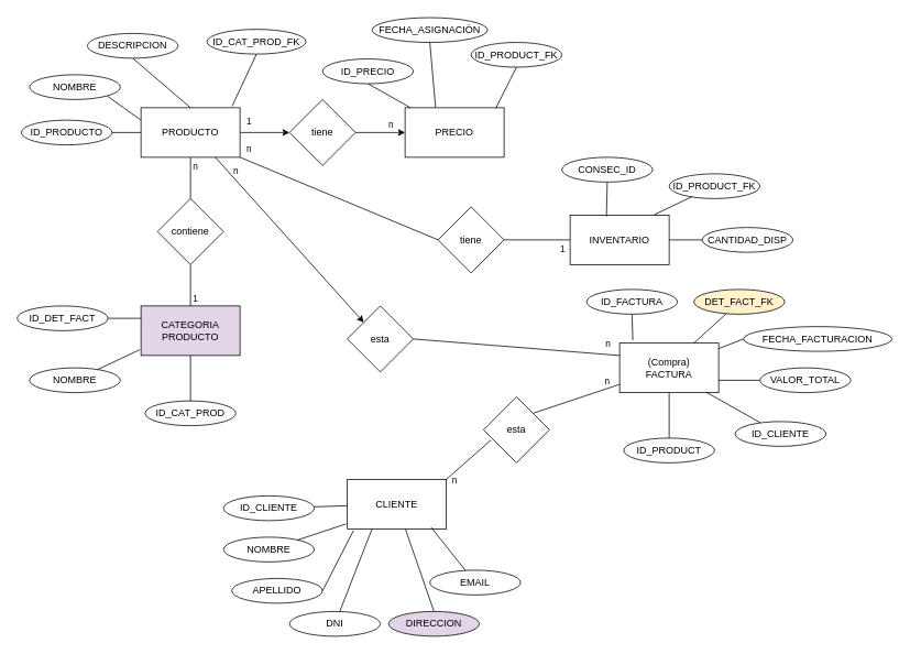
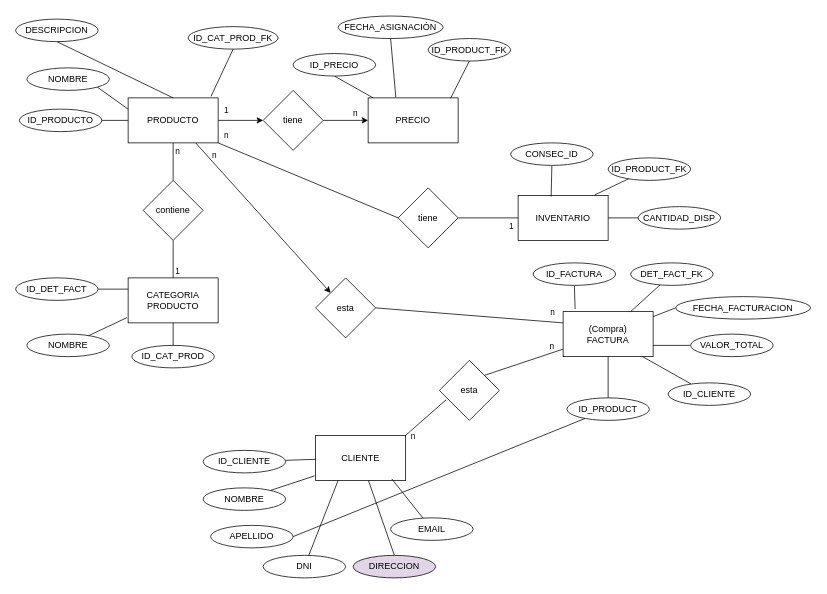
  <mxCell id="0" />
  <mxCell id="1" parent="0" />
  <mxCell id="2" style="edgeStyle=none;rounded=0;orthogonalLoop=1;jettySize=auto;html=1;exitX=0.5;exitY=1;exitDx=0;exitDy=0;entryX=0.5;entryY=0;entryDx=0;entryDy=0;endArrow=none;endFill=0;startArrow=none;startFill=0;" edge="1" parent="1" source="8" target="72"><mxGeometry relative="1" as="geometry" /></mxCell>
  <mxCell id="3" value="n" style="edgeLabel;html=1;align=center;verticalAlign=middle;resizable=0;points=[];" vertex="1" connectable="0" parent="2"><mxGeometry x="-0.12" y="2" relative="1" as="geometry"><mxPoint x="3" y="-12" as="offset" /></mxGeometry></mxCell>
  <mxCell id="4" style="edgeStyle=none;rounded=0;orthogonalLoop=1;jettySize=auto;html=1;exitX=1;exitY=0.5;exitDx=0;exitDy=0;entryX=0;entryY=0.5;entryDx=0;entryDy=0;" edge="1" parent="1" source="8" target="75"><mxGeometry relative="1" as="geometry" /></mxCell>
  <mxCell id="5" value="1" style="edgeLabel;html=1;align=center;verticalAlign=middle;resizable=0;points=[];" vertex="1" connectable="0" parent="4"><mxGeometry x="-0.017" y="-1" relative="1" as="geometry"><mxPoint x="-19" y="-16" as="offset" /></mxGeometry></mxCell>
  <mxCell id="6" style="edgeStyle=none;rounded=0;orthogonalLoop=1;jettySize=auto;html=1;exitX=1;exitY=1;exitDx=0;exitDy=0;entryX=0;entryY=0.5;entryDx=0;entryDy=0;endArrow=none;endFill=0;" edge="1" parent="1" source="8" target="76"><mxGeometry relative="1" as="geometry" /></mxCell>
  <mxCell id="7" value="n" style="edgeLabel;html=1;align=center;verticalAlign=middle;resizable=0;points=[];" vertex="1" connectable="0" parent="6"><mxGeometry x="0.051" y="2" relative="1" as="geometry"><mxPoint x="-117" y="-61" as="offset" /></mxGeometry></mxCell>
  <mxCell id="8" value="PRODUCTO" style="rounded=0;whiteSpace=wrap;html=1;strokeColor=default;" vertex="1" parent="1"><mxGeometry x="170" y="130" width="120" height="60" as="geometry" /></mxCell>
  <mxCell id="9" style="edgeStyle=none;rounded=0;orthogonalLoop=1;jettySize=auto;html=1;exitX=0;exitY=0.5;exitDx=0;exitDy=0;entryX=1;entryY=0.5;entryDx=0;entryDy=0;endArrow=none;endFill=0;" edge="1" parent="1" source="11" target="76"><mxGeometry relative="1" as="geometry" /></mxCell>
  <mxCell id="10" value="1" style="edgeLabel;html=1;align=center;verticalAlign=middle;resizable=0;points=[];" vertex="1" connectable="0" parent="9"><mxGeometry x="-0.075" relative="1" as="geometry"><mxPoint x="27" y="10" as="offset" /></mxGeometry></mxCell>
  <mxCell id="11" value="INVENTARIO" style="rounded=0;whiteSpace=wrap;html=1;strokeColor=default;" vertex="1" parent="1"><mxGeometry x="690" y="260" width="120" height="60" as="geometry" /></mxCell>
  <mxCell id="12" style="edgeStyle=none;rounded=0;orthogonalLoop=1;jettySize=auto;html=1;exitX=1;exitY=0;exitDx=0;exitDy=0;entryX=0.113;entryY=0.656;entryDx=0;entryDy=0;entryPerimeter=0;endArrow=none;endFill=0;" edge="1" parent="1" source="14" target="82"><mxGeometry relative="1" as="geometry" /></mxCell>
  <mxCell id="13" value="n" style="edgeLabel;html=1;align=center;verticalAlign=middle;resizable=0;points=[];" vertex="1" connectable="0" parent="12"><mxGeometry x="0.165" y="4" relative="1" as="geometry"><mxPoint x="-19" y="31" as="offset" /></mxGeometry></mxCell>
  <mxCell id="14" value="CLIENTE" style="rounded=0;whiteSpace=wrap;html=1;strokeColor=default;" vertex="1" parent="1"><mxGeometry x="420" y="580" width="120" height="60" as="geometry" /></mxCell>
  <mxCell id="15" value="(Compra)&lt;br&gt;FACTURA" style="rounded=0;whiteSpace=wrap;html=1;strokeColor=default;" vertex="1" parent="1"><mxGeometry x="750" y="415" width="120" height="60" as="geometry" /></mxCell>
  <mxCell id="16" style="edgeStyle=none;rounded=0;orthogonalLoop=1;jettySize=auto;html=1;exitX=1;exitY=0.5;exitDx=0;exitDy=0;entryX=0;entryY=0.5;entryDx=0;entryDy=0;strokeColor=default;endArrow=none;endFill=0;" edge="1" parent="1" source="17" target="8"><mxGeometry relative="1" as="geometry" /></mxCell>
  <mxCell id="17" value="ID_PRODUCTO" style="ellipse;whiteSpace=wrap;html=1;strokeColor=default;" vertex="1" parent="1"><mxGeometry x="25" y="145" width="110" height="30" as="geometry" /></mxCell>
  <mxCell id="18" style="edgeStyle=none;rounded=0;orthogonalLoop=1;jettySize=auto;html=1;exitX=1;exitY=1;exitDx=0;exitDy=0;entryX=0;entryY=0.25;entryDx=0;entryDy=0;strokeColor=default;endArrow=none;endFill=0;" edge="1" parent="1" source="19" target="8"><mxGeometry relative="1" as="geometry" /></mxCell>
  <mxCell id="19" value="NOMBRE" style="ellipse;whiteSpace=wrap;html=1;strokeColor=default;" vertex="1" parent="1"><mxGeometry x="35" y="90" width="110" height="30" as="geometry" /></mxCell>
  <mxCell id="20" style="edgeStyle=none;rounded=0;orthogonalLoop=1;jettySize=auto;html=1;exitX=0.5;exitY=1;exitDx=0;exitDy=0;entryX=0.5;entryY=0;entryDx=0;entryDy=0;strokeColor=default;endArrow=none;endFill=0;" edge="1" parent="1" source="21" target="8"><mxGeometry relative="1" as="geometry" /></mxCell>
- <mxCell id="21" value="DESCRIPCION" style="ellipse;whiteSpace=wrap;html=1;strokeColor=default;" vertex="1" parent="1"><mxGeometry x="105" y="40" width="110" height="30" as="geometry" /></mxCell>
- <mxCell id="22" value="ID_CAT_PROD" style="ellipse;whiteSpace=wrap;html=1;strokeColor=default;" vertex="1" parent="1"><mxGeometry x="175" y="485" width="110" height="30" as="geometry" /></mxCell>
+ <mxCell id="21" value="DESCRIPCION" style="ellipse;whiteSpace=wrap;html=1;strokeColor=default;" vertex="1" parent="1"><mxGeometry x="20" y="25" width="110" height="30" as="geometry" /></mxCell>
+ <mxCell id="22" value="ID_CAT_PROD" style="ellipse;whiteSpace=wrap;html=1;strokeColor=default;" vertex="1" parent="1"><mxGeometry x="175" y="460" width="110" height="30" as="geometry" /></mxCell>
  <mxCell id="23" style="edgeStyle=none;rounded=0;orthogonalLoop=1;jettySize=auto;html=1;entryX=0;entryY=0;entryDx=0;entryDy=0;exitX=0.75;exitY=1;exitDx=0;exitDy=0;" edge="1" parent="1" source="8" target="79"><mxGeometry relative="1" as="geometry" /></mxCell>
  <mxCell id="24" value="n" style="edgeLabel;html=1;align=center;verticalAlign=middle;resizable=0;points=[];" vertex="1" connectable="0" parent="23"><mxGeometry x="-0.535" y="2" relative="1" as="geometry"><mxPoint x="-19" y="-30" as="offset" /></mxGeometry></mxCell>
- <mxCell id="25" value="CATEGORIA PRODUCTO" style="rounded=0;whiteSpace=wrap;html=1;strokeColor=default;fillColor=#e1d5e7;" vertex="1" parent="1"><mxGeometry x="170" y="370" width="120" height="60" as="geometry" /></mxCell>
+ <mxCell id="25" value="CATEGORIA PRODUCTO" style="rounded=0;whiteSpace=wrap;html=1;strokeColor=default;" vertex="1" parent="1"><mxGeometry x="170" y="370" width="120" height="60" as="geometry" /></mxCell>
  <mxCell id="26" value="ID_CAT_PROD_FK" style="ellipse;whiteSpace=wrap;html=1;strokeColor=default;" vertex="1" parent="1"><mxGeometry x="250" y="35" width="120" height="30" as="geometry" /></mxCell>
  <mxCell id="27" value="NOMBRE" style="ellipse;whiteSpace=wrap;html=1;strokeColor=default;" vertex="1" parent="1"><mxGeometry x="35" y="445" width="110" height="30" as="geometry" /></mxCell>
  <mxCell id="28" value="PRECIO" style="rounded=0;whiteSpace=wrap;html=1;strokeColor=default;" vertex="1" parent="1"><mxGeometry x="490" y="130" width="120" height="60" as="geometry" /></mxCell>
  <mxCell id="29" style="edgeStyle=none;rounded=0;orthogonalLoop=1;jettySize=auto;html=1;exitX=0.5;exitY=1;exitDx=0;exitDy=0;strokeColor=default;endArrow=none;endFill=0;" edge="1" parent="1" source="30" target="28"><mxGeometry relative="1" as="geometry" /></mxCell>
  <mxCell id="30" value="ID_PRECIO" style="ellipse;whiteSpace=wrap;html=1;strokeColor=default;" vertex="1" parent="1"><mxGeometry x="390" y="70.88" width="110" height="30" as="geometry" /></mxCell>
  <mxCell id="31" value="ID_PRODUCT_FK" style="ellipse;whiteSpace=wrap;html=1;strokeColor=default;" vertex="1" parent="1"><mxGeometry x="570" y="50.88" width="110" height="30" as="geometry" /></mxCell>
  <mxCell id="32" value="FECHA_ASIGNACIÓN" style="ellipse;whiteSpace=wrap;html=1;strokeColor=default;" vertex="1" parent="1"><mxGeometry x="450" y="20.88" width="140" height="30" as="geometry" /></mxCell>
  <mxCell id="33" style="edgeStyle=none;rounded=0;orthogonalLoop=1;jettySize=auto;html=1;exitX=0.5;exitY=1;exitDx=0;exitDy=0;entryX=0.367;entryY=0.025;entryDx=0;entryDy=0;entryPerimeter=0;strokeColor=default;endArrow=none;endFill=0;" edge="1" parent="1" source="34" target="11"><mxGeometry relative="1" as="geometry" /></mxCell>
  <mxCell id="34" value="CONSEC_ID" style="ellipse;whiteSpace=wrap;html=1;strokeColor=default;" vertex="1" parent="1"><mxGeometry x="680" y="190" width="110" height="30" as="geometry" /></mxCell>
  <mxCell id="35" value="ID_PRODUCT_FK" style="ellipse;whiteSpace=wrap;html=1;strokeColor=default;" vertex="1" parent="1"><mxGeometry x="810" y="210" width="110" height="30" as="geometry" /></mxCell>
  <mxCell id="36" style="edgeStyle=none;rounded=0;orthogonalLoop=1;jettySize=auto;html=1;exitX=0;exitY=0.5;exitDx=0;exitDy=0;strokeColor=default;endArrow=none;endFill=0;" edge="1" parent="1" source="37" target="11"><mxGeometry relative="1" as="geometry" /></mxCell>
  <mxCell id="37" value="CANTIDAD_DISP" style="ellipse;whiteSpace=wrap;html=1;strokeColor=default;" vertex="1" parent="1"><mxGeometry x="850" y="275" width="110" height="30" as="geometry" /></mxCell>
  <mxCell id="38" style="edgeStyle=none;rounded=0;orthogonalLoop=1;jettySize=auto;html=1;entryX=0.133;entryY=-0.058;entryDx=0;entryDy=0;strokeColor=default;endArrow=none;endFill=0;entryPerimeter=0;" edge="1" parent="1" source="39" target="15"><mxGeometry relative="1" as="geometry" /></mxCell>
  <mxCell id="39" value="ID_FACTURA" style="ellipse;whiteSpace=wrap;html=1;strokeColor=default;" vertex="1" parent="1"><mxGeometry x="710" y="350" width="110" height="30" as="geometry" /></mxCell>
  <mxCell id="40" style="edgeStyle=none;rounded=0;orthogonalLoop=1;jettySize=auto;html=1;entryX=0.75;entryY=0;entryDx=0;entryDy=0;strokeColor=default;endArrow=none;endFill=0;" edge="1" parent="1" source="41" target="15"><mxGeometry relative="1" as="geometry" /></mxCell>
- <mxCell id="41" value="DET_FACT_FK" style="ellipse;whiteSpace=wrap;html=1;strokeColor=default;fillColor=#fff2cc;" vertex="1" parent="1"><mxGeometry x="840" y="350" width="110" height="30" as="geometry" /></mxCell>
+ <mxCell id="41" value="DET_FACT_FK" style="ellipse;whiteSpace=wrap;html=1;strokeColor=default;" vertex="1" parent="1"><mxGeometry x="840" y="350" width="110" height="30" as="geometry" /></mxCell>
  <mxCell id="42" style="edgeStyle=none;rounded=0;orthogonalLoop=1;jettySize=auto;html=1;exitX=0;exitY=0.5;exitDx=0;exitDy=0;entryX=1;entryY=0.75;entryDx=0;entryDy=0;strokeColor=default;endArrow=none;endFill=0;" edge="1" parent="1" source="43" target="15"><mxGeometry relative="1" as="geometry"><mxPoint x="840" y="600" as="targetPoint" /></mxGeometry></mxCell>
  <mxCell id="43" value="VALOR_TOTAL" style="ellipse;whiteSpace=wrap;html=1;strokeColor=default;" vertex="1" parent="1"><mxGeometry x="920" y="445" width="110" height="30" as="geometry" /></mxCell>
  <mxCell id="44" style="edgeStyle=none;rounded=0;orthogonalLoop=1;jettySize=auto;html=1;exitX=0;exitY=0.5;exitDx=0;exitDy=0;strokeColor=default;endArrow=none;endFill=0;" edge="1" parent="1" source="45" target="15"><mxGeometry relative="1" as="geometry" /></mxCell>
  <mxCell id="45" value="FECHA_FACTURACION" style="ellipse;whiteSpace=wrap;html=1;strokeColor=default;" vertex="1" parent="1"><mxGeometry x="900" y="395" width="180" height="30" as="geometry" /></mxCell>
  <mxCell id="46" style="edgeStyle=none;rounded=0;orthogonalLoop=1;jettySize=auto;html=1;exitX=1;exitY=0.5;exitDx=0;exitDy=0;entryX=0;entryY=0.25;entryDx=0;entryDy=0;strokeColor=default;endArrow=none;endFill=0;" edge="1" parent="1" source="47" target="25"><mxGeometry relative="1" as="geometry" /></mxCell>
  <mxCell id="47" value="ID_DET_FACT" style="ellipse;whiteSpace=wrap;html=1;strokeColor=default;" vertex="1" parent="1"><mxGeometry x="20" y="370" width="110" height="30" as="geometry" /></mxCell>
  <mxCell id="48" value="ID_PRODUCT" style="ellipse;whiteSpace=wrap;html=1;strokeColor=default;" vertex="1" parent="1"><mxGeometry x="755" y="530" width="110" height="30" as="geometry" /></mxCell>
  <mxCell id="49" style="edgeStyle=none;rounded=0;orthogonalLoop=1;jettySize=auto;html=1;entryX=0.875;entryY=0.992;entryDx=0;entryDy=0;strokeColor=default;endArrow=none;endFill=0;entryPerimeter=0;" edge="1" parent="1" source="50" target="15"><mxGeometry relative="1" as="geometry"><mxPoint x="840" y="630" as="targetPoint" /></mxGeometry></mxCell>
  <mxCell id="50" value="ID_CLIENTE" style="ellipse;whiteSpace=wrap;html=1;strokeColor=default;" vertex="1" parent="1"><mxGeometry x="890" y="510" width="110" height="30" as="geometry" /></mxCell>
  <mxCell id="51" value="NOMBRE" style="ellipse;whiteSpace=wrap;html=1;strokeColor=default;" vertex="1" parent="1"><mxGeometry x="270" y="650" width="110" height="30" as="geometry" /></mxCell>
  <mxCell id="52" style="rounded=0;orthogonalLoop=1;jettySize=auto;html=1;endArrow=none;endFill=0;strokeColor=default;" edge="1" parent="1" source="53" target="14"><mxGeometry relative="1" as="geometry" /></mxCell>
  <mxCell id="53" value="ID_CLIENTE" style="ellipse;whiteSpace=wrap;html=1;strokeColor=default;" vertex="1" parent="1"><mxGeometry x="270" y="600" width="110" height="30" as="geometry" /></mxCell>
  <mxCell id="54" value="APELLIDO" style="ellipse;whiteSpace=wrap;html=1;strokeColor=default;" vertex="1" parent="1"><mxGeometry x="280" y="700" width="110" height="30" as="geometry" /></mxCell>
  <mxCell id="55" style="edgeStyle=none;rounded=0;orthogonalLoop=1;jettySize=auto;html=1;entryX=0.25;entryY=1;entryDx=0;entryDy=0;endArrow=none;endFill=0;strokeColor=default;" edge="1" parent="1" source="56" target="14"><mxGeometry relative="1" as="geometry"><mxPoint x="460" y="650" as="targetPoint" /></mxGeometry></mxCell>
  <mxCell id="56" value="DNI" style="ellipse;whiteSpace=wrap;html=1;strokeColor=default;" vertex="1" parent="1"><mxGeometry x="350" y="740" width="110" height="30" as="geometry" /></mxCell>
  <mxCell id="57" style="edgeStyle=none;rounded=0;orthogonalLoop=1;jettySize=auto;html=1;exitX=0.5;exitY=0;exitDx=0;exitDy=0;endArrow=none;endFill=0;strokeColor=default;" edge="1" parent="1" source="58" target="14"><mxGeometry relative="1" as="geometry" /></mxCell>
  <mxCell id="58" value="DIRECCION" style="ellipse;whiteSpace=wrap;html=1;strokeColor=default;fillColor=#e1d5e7;" vertex="1" parent="1"><mxGeometry x="470" y="740" width="110" height="30" as="geometry" /></mxCell>
  <mxCell id="59" value="EMAIL" style="ellipse;whiteSpace=wrap;html=1;strokeColor=default;" vertex="1" parent="1"><mxGeometry x="520" y="690" width="110" height="30" as="geometry" /></mxCell>
  <mxCell id="60" style="rounded=0;orthogonalLoop=1;jettySize=auto;html=1;entryX=-0.012;entryY=0.9;entryDx=0;entryDy=0;entryPerimeter=0;endArrow=none;endFill=0;strokeColor=default;" edge="1" parent="1" source="51" target="14"><mxGeometry relative="1" as="geometry" /></mxCell>
- <mxCell id="61" style="edgeStyle=none;rounded=0;orthogonalLoop=1;jettySize=auto;html=1;exitX=1;exitY=0.5;exitDx=0;exitDy=0;entryX=0.063;entryY=1.033;entryDx=0;entryDy=0;entryPerimeter=0;endArrow=none;endFill=0;strokeColor=default;" edge="1" parent="1" source="54" target="14"><mxGeometry relative="1" as="geometry" /></mxCell>
+ <mxCell id="61" style="edgeStyle=none;rounded=0;orthogonalLoop=1;jettySize=auto;html=1;exitX=1;exitY=0.5;exitDx=0;exitDy=0;endArrow=none;endFill=0;strokeColor=default;" edge="1" parent="1" source="54" target="48"><mxGeometry relative="1" as="geometry" /></mxCell>
  <mxCell id="62" style="edgeStyle=none;rounded=0;orthogonalLoop=1;jettySize=auto;html=1;entryX=0.846;entryY=0.967;entryDx=0;entryDy=0;entryPerimeter=0;endArrow=none;endFill=0;strokeColor=default;" edge="1" parent="1" source="59" target="14"><mxGeometry relative="1" as="geometry" /></mxCell>
  <mxCell id="63" style="edgeStyle=none;rounded=0;orthogonalLoop=1;jettySize=auto;html=1;exitX=0.5;exitY=0;exitDx=0;exitDy=0;entryX=0.5;entryY=1;entryDx=0;entryDy=0;strokeColor=default;endArrow=none;endFill=0;" edge="1" parent="1" source="48" target="15"><mxGeometry relative="1" as="geometry"><mxPoint x="773.04" y="631.02" as="targetPoint" /></mxGeometry></mxCell>
  <mxCell id="64" style="edgeStyle=none;rounded=0;orthogonalLoop=1;jettySize=auto;html=1;entryX=0.85;entryY=-0.008;entryDx=0;entryDy=0;entryPerimeter=0;strokeColor=default;endArrow=none;endFill=0;" edge="1" parent="1" source="35" target="11"><mxGeometry relative="1" as="geometry" /></mxCell>
  <mxCell id="65" style="edgeStyle=none;rounded=0;orthogonalLoop=1;jettySize=auto;html=1;exitX=0.5;exitY=1;exitDx=0;exitDy=0;entryX=0.917;entryY=0.008;entryDx=0;entryDy=0;entryPerimeter=0;strokeColor=default;endArrow=none;endFill=0;" edge="1" parent="1" source="31" target="28"><mxGeometry relative="1" as="geometry" /></mxCell>
  <mxCell id="66" style="edgeStyle=none;rounded=0;orthogonalLoop=1;jettySize=auto;html=1;exitX=0.5;exitY=1;exitDx=0;exitDy=0;entryX=0.308;entryY=-0.008;entryDx=0;entryDy=0;entryPerimeter=0;strokeColor=default;endArrow=none;endFill=0;" edge="1" parent="1" source="32" target="28"><mxGeometry relative="1" as="geometry" /></mxCell>
  <mxCell id="67" style="edgeStyle=none;rounded=0;orthogonalLoop=1;jettySize=auto;html=1;exitX=0.5;exitY=1;exitDx=0;exitDy=0;entryX=0.921;entryY=-0.033;entryDx=0;entryDy=0;entryPerimeter=0;strokeColor=default;endArrow=none;endFill=0;" edge="1" parent="1" source="26" target="8"><mxGeometry relative="1" as="geometry" /></mxCell>
  <mxCell id="68" style="edgeStyle=none;rounded=0;orthogonalLoop=1;jettySize=auto;html=1;entryX=-0.012;entryY=0.883;entryDx=0;entryDy=0;entryPerimeter=0;strokeColor=default;endArrow=none;endFill=0;" edge="1" parent="1" source="27" target="25"><mxGeometry relative="1" as="geometry" /></mxCell>
  <mxCell id="69" style="edgeStyle=none;rounded=0;orthogonalLoop=1;jettySize=auto;html=1;exitX=0.5;exitY=0;exitDx=0;exitDy=0;strokeColor=default;endArrow=none;endFill=0;entryX=0.5;entryY=1;entryDx=0;entryDy=0;" edge="1" parent="1" source="22" target="25"><mxGeometry relative="1" as="geometry"><mxPoint x="240" y="450" as="targetPoint" /></mxGeometry></mxCell>
  <mxCell id="70" style="edgeStyle=none;rounded=0;orthogonalLoop=1;jettySize=auto;html=1;exitX=0.5;exitY=1;exitDx=0;exitDy=0;entryX=0.5;entryY=0;entryDx=0;entryDy=0;endArrow=none;endFill=0;" edge="1" parent="1" source="72" target="25"><mxGeometry relative="1" as="geometry" /></mxCell>
  <mxCell id="71" value="1" style="edgeLabel;html=1;align=center;verticalAlign=middle;resizable=0;points=[];" vertex="1" connectable="0" parent="70"><mxGeometry x="-0.2" relative="1" as="geometry"><mxPoint x="5" y="20" as="offset" /></mxGeometry></mxCell>
  <mxCell id="72" value="contiene" style="rhombus;whiteSpace=wrap;html=1;" vertex="1" parent="1"><mxGeometry x="190" y="240" width="80" height="80" as="geometry" /></mxCell>
  <mxCell id="73" style="edgeStyle=none;rounded=0;orthogonalLoop=1;jettySize=auto;html=1;entryX=0;entryY=0.5;entryDx=0;entryDy=0;exitX=1;exitY=0.5;exitDx=0;exitDy=0;" edge="1" parent="1" source="75" target="28"><mxGeometry relative="1" as="geometry"><mxPoint x="418.235" y="189.115" as="sourcePoint" /></mxGeometry></mxCell>
  <mxCell id="74" value="n" style="edgeLabel;html=1;align=center;verticalAlign=middle;resizable=0;points=[];" vertex="1" connectable="0" parent="73"><mxGeometry x="0.383" y="3" relative="1" as="geometry"><mxPoint x="1" y="-7" as="offset" /></mxGeometry></mxCell>
  <mxCell id="75" value="tiene" style="rhombus;whiteSpace=wrap;html=1;" vertex="1" parent="1"><mxGeometry x="350" y="120" width="80" height="80" as="geometry" /></mxCell>
  <mxCell id="76" value="tiene" style="rhombus;whiteSpace=wrap;html=1;" vertex="1" parent="1"><mxGeometry x="530" y="250" width="80" height="80" as="geometry" /></mxCell>
  <mxCell id="77" style="edgeStyle=none;rounded=0;orthogonalLoop=1;jettySize=auto;html=1;entryX=0;entryY=0.25;entryDx=0;entryDy=0;exitX=1;exitY=0.5;exitDx=0;exitDy=0;endArrow=none;endFill=0;" edge="1" parent="1" source="79" target="15"><mxGeometry relative="1" as="geometry" /></mxCell>
  <mxCell id="78" value="n" style="edgeLabel;html=1;align=center;verticalAlign=middle;resizable=0;points=[];" vertex="1" connectable="0" parent="77"><mxGeometry x="0.105" y="-1" relative="1" as="geometry"><mxPoint x="97" y="-7" as="offset" /></mxGeometry></mxCell>
  <mxCell id="79" value="esta" style="rhombus;whiteSpace=wrap;html=1;" vertex="1" parent="1"><mxGeometry x="420" y="370" width="80" height="80" as="geometry" /></mxCell>
  <mxCell id="80" style="edgeStyle=none;rounded=0;orthogonalLoop=1;jettySize=auto;html=1;exitX=1;exitY=0;exitDx=0;exitDy=0;endArrow=none;endFill=0;" edge="1" parent="1" source="82" target="15"><mxGeometry relative="1" as="geometry" /></mxCell>
  <mxCell id="81" value="n" style="edgeLabel;html=1;align=center;verticalAlign=middle;resizable=0;points=[];" vertex="1" connectable="0" parent="80"><mxGeometry x="0.283" y="-2" relative="1" as="geometry"><mxPoint x="22" y="-19" as="offset" /></mxGeometry></mxCell>
  <mxCell id="82" value="esta" style="rhombus;whiteSpace=wrap;html=1;" vertex="1" parent="1"><mxGeometry x="585" y="480" width="80" height="80" as="geometry" /></mxCell>
